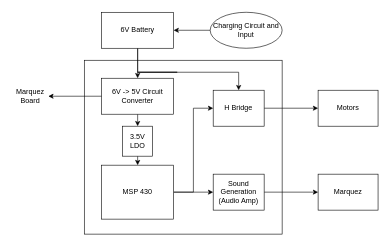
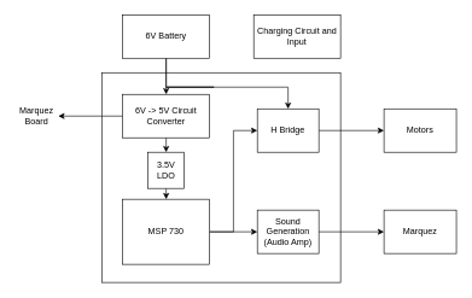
  <mxCell id="0" />
  <mxCell id="1" parent="0" />
  <mxCell id="2" value="" style="rounded=0;whiteSpace=wrap;html=1;" parent="1" vertex="1"><mxGeometry x="140" y="100" width="330" height="290" as="geometry" /></mxCell>
  <mxCell id="3" style="edgeStyle=orthogonalEdgeStyle;rounded=0;orthogonalLoop=1;jettySize=auto;html=1;exitX=1;exitY=0.5;exitDx=0;exitDy=0;entryX=0;entryY=0.5;entryDx=0;entryDy=0;" parent="1" source="5" target="7" edge="1"><mxGeometry relative="1" as="geometry"><mxPoint x="400" y="245" as="targetPoint" /></mxGeometry></mxCell>
  <mxCell id="4" style="edgeStyle=orthogonalEdgeStyle;rounded=0;orthogonalLoop=1;jettySize=auto;html=1;exitX=1;exitY=0.5;exitDx=0;exitDy=0;entryX=0;entryY=0.5;entryDx=0;entryDy=0;" parent="1" source="5" target="16" edge="1"><mxGeometry relative="1" as="geometry" /></mxCell>
- <mxCell id="5" value="MSP 430" style="rounded=0;whiteSpace=wrap;html=1;" parent="1" vertex="1"><mxGeometry x="169" y="275" width="120" height="90" as="geometry" /></mxCell>
+ <mxCell id="5" value="MSP 730" style="rounded=0;whiteSpace=wrap;html=1;" parent="1" vertex="1"><mxGeometry x="169" y="275" width="120" height="90" as="geometry" /></mxCell>
  <mxCell id="6" style="edgeStyle=orthogonalEdgeStyle;rounded=0;orthogonalLoop=1;jettySize=auto;html=1;exitX=1;exitY=0.5;exitDx=0;exitDy=0;entryX=0;entryY=0.5;entryDx=0;entryDy=0;" parent="1" source="7" target="11" edge="1"><mxGeometry relative="1" as="geometry"><mxPoint x="570" y="305" as="targetPoint" /></mxGeometry></mxCell>
  <mxCell id="7" value="H Bridge" style="rounded=0;whiteSpace=wrap;html=1;" parent="1" vertex="1"><mxGeometry x="355" y="150" width="85" height="60" as="geometry" /></mxCell>
  <mxCell id="8" style="edgeStyle=orthogonalEdgeStyle;rounded=0;orthogonalLoop=1;jettySize=auto;html=1;exitX=0.5;exitY=1;exitDx=0;exitDy=0;entryX=0.5;entryY=0;entryDx=0;entryDy=0;" parent="1" source="10" target="14" edge="1"><mxGeometry relative="1" as="geometry"><Array as="points"><mxPoint x="295" y="120" /><mxPoint x="230" y="120" /></Array></mxGeometry></mxCell>
  <mxCell id="9" style="edgeStyle=orthogonalEdgeStyle;rounded=0;orthogonalLoop=1;jettySize=auto;html=1;exitX=0.5;exitY=1;exitDx=0;exitDy=0;entryX=0.5;entryY=0;entryDx=0;entryDy=0;" parent="1" source="10" target="7" edge="1"><mxGeometry relative="1" as="geometry"><Array as="points"><mxPoint x="229" y="120" /><mxPoint x="398" y="120" /></Array></mxGeometry></mxCell>
  <mxCell id="10" value="6V Battery" style="rounded=0;whiteSpace=wrap;html=1;" parent="1" vertex="1"><mxGeometry x="169" y="20" width="120" height="60" as="geometry" /></mxCell>
  <mxCell id="11" value="Motors" style="rounded=0;whiteSpace=wrap;html=1;" parent="1" vertex="1"><mxGeometry x="530" y="150" width="100" height="60" as="geometry" /></mxCell>
  <mxCell id="12" style="edgeStyle=orthogonalEdgeStyle;rounded=0;orthogonalLoop=1;jettySize=auto;html=1;exitX=0.5;exitY=1;exitDx=0;exitDy=0;entryX=0.5;entryY=0;entryDx=0;entryDy=0;" parent="1" source="14" target="19" edge="1"><mxGeometry relative="1" as="geometry" /></mxCell>
  <mxCell id="13" style="edgeStyle=orthogonalEdgeStyle;rounded=0;orthogonalLoop=1;jettySize=auto;html=1;exitX=0;exitY=0.5;exitDx=0;exitDy=0;entryX=1;entryY=0.5;entryDx=0;entryDy=0;" parent="1" source="14" target="20" edge="1"><mxGeometry relative="1" as="geometry"><mxPoint x="70" y="160" as="targetPoint" /></mxGeometry></mxCell>
  <mxCell id="14" value="6V -&amp;gt; 5V Circuit Converter" style="rounded=0;whiteSpace=wrap;html=1;" parent="1" vertex="1"><mxGeometry x="169" y="130" width="120" height="60" as="geometry" /></mxCell>
  <mxCell id="15" style="edgeStyle=orthogonalEdgeStyle;rounded=0;orthogonalLoop=1;jettySize=auto;html=1;exitX=1;exitY=0.5;exitDx=0;exitDy=0;entryX=0;entryY=0.5;entryDx=0;entryDy=0;" parent="1" source="16" target="17" edge="1"><mxGeometry relative="1" as="geometry"><mxPoint x="640" y="305" as="targetPoint" /></mxGeometry></mxCell>
  <mxCell id="16" value="Sound Generation (Audio Amp)" style="rounded=0;whiteSpace=wrap;html=1;" parent="1" vertex="1"><mxGeometry x="355" y="290" width="85" height="60" as="geometry" /></mxCell>
  <mxCell id="17" value="Marquez" style="rounded=0;whiteSpace=wrap;html=1;" parent="1" vertex="1"><mxGeometry x="530" y="290" width="100" height="60" as="geometry" /></mxCell>
  <mxCell id="18" style="edgeStyle=orthogonalEdgeStyle;rounded=0;orthogonalLoop=1;jettySize=auto;html=1;exitX=0.5;exitY=1;exitDx=0;exitDy=0;entryX=0.5;entryY=0;entryDx=0;entryDy=0;" parent="1" source="19" target="5" edge="1"><mxGeometry relative="1" as="geometry" /></mxCell>
  <mxCell id="19" value="3.5V LDO" style="rounded=0;whiteSpace=wrap;html=1;" parent="1" vertex="1"><mxGeometry x="204" y="210" width="50" height="50" as="geometry" /></mxCell>
  <mxCell id="20" value="Marquez&lt;br&gt;Board" style="text;html=1;strokeColor=none;fillColor=none;align=center;verticalAlign=middle;whiteSpace=wrap;rounded=0;" parent="1" vertex="1"><mxGeometry x="20" y="150" width="60" height="20" as="geometry" /></mxCell>
- <mxCell id="21" style="edgeStyle=orthogonalEdgeStyle;rounded=0;orthogonalLoop=1;jettySize=auto;html=1;exitX=0;exitY=0.5;exitDx=0;exitDy=0;entryX=1;entryY=0.5;entryDx=0;entryDy=0;" edge="1" parent="1" source="22" target="10"><mxGeometry relative="1" as="geometry" /></mxCell>
- <mxCell id="22" value="Charging Circuit and Input" style="ellipse;whiteSpace=wrap;html=1;" vertex="1" parent="1"><mxGeometry x="350" y="20" width="120" height="60" as="geometry" /></mxCell>
+ <mxCell id="22" value="Charging Circuit and Input" style="rounded=0;whiteSpace=wrap;html=1;" vertex="1" parent="1"><mxGeometry x="350" y="20" width="120" height="60" as="geometry" /></mxCell>
